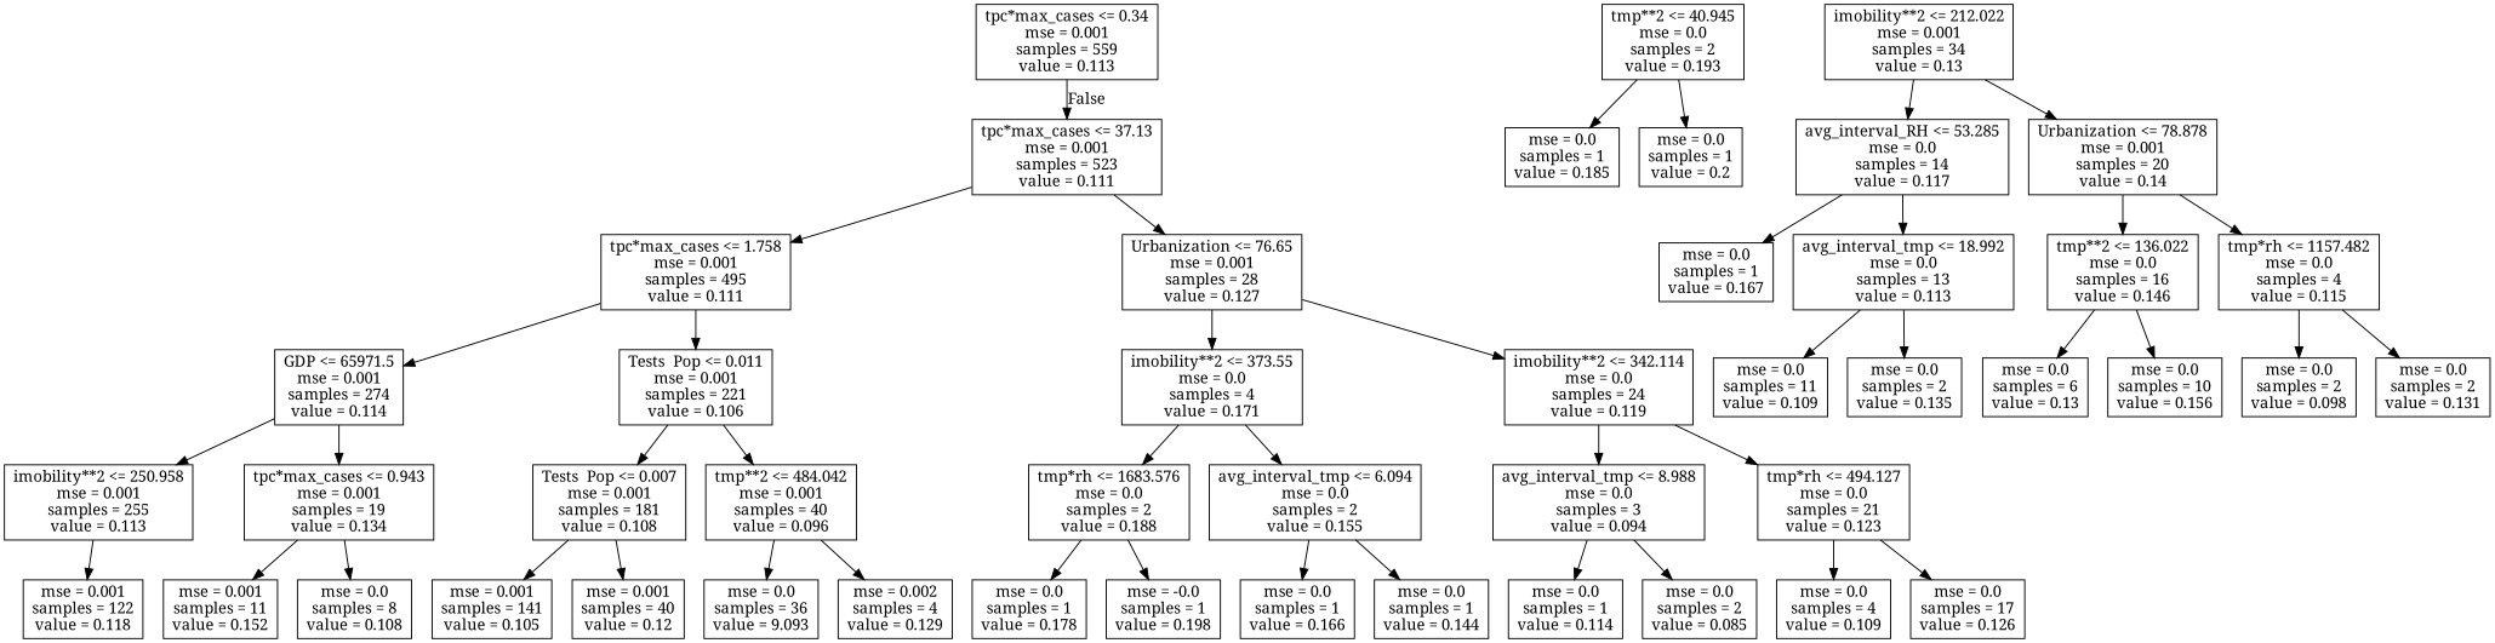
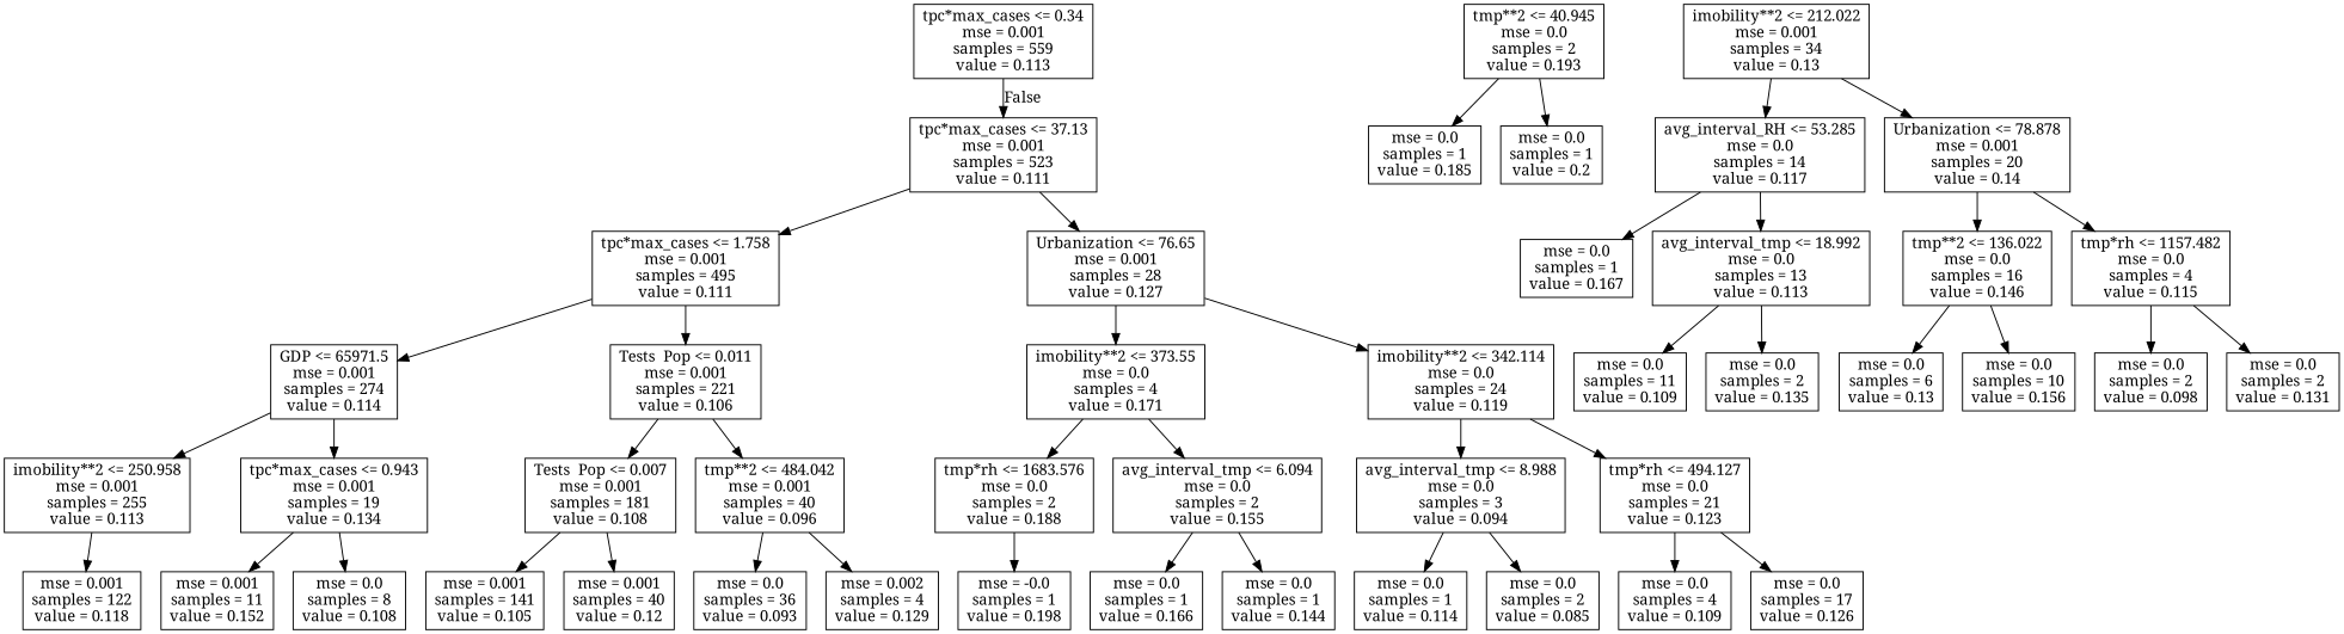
  digraph {
    fontname="Noto Serif"
    node [fontname="Noto Serif" shape=box]
    edge [fontname="Noto Serif"]
    n1 [label="tpc*max_cases <= 0.34\nmse = 0.001\nsamples = 559\nvalue = 0.113"]
    n2 [label="tpc*max_cases <= 37.13\nmse = 0.001\nsamples = 523\nvalue = 0.111"]
    n3 [label="tpc*max_cases <= 1.758\nmse = 0.001\nsamples = 495\nvalue = 0.111"]
    n4 [label="Urbanization <= 76.65\nmse = 0.001\nsamples = 28\nvalue = 0.127"]
    n5 [label="tmp**2 <= 40.945\nmse = 0.0\nsamples = 2\nvalue = 0.193"]
    n6 [label="mse = 0.0\nsamples = 1\nvalue = 0.185"]
    n7 [label="mse = 0.0\nsamples = 1\nvalue = 0.2"]
    n8 [label="imobility**2 <= 212.022\nmse = 0.001\nsamples = 34\nvalue = 0.13"]
    n9 [label="avg_interval_RH <= 53.285\nmse = 0.0\nsamples = 14\nvalue = 0.117"]
    n10 [label="Urbanization <= 78.878\nmse = 0.001\nsamples = 20\nvalue = 0.14"]
    n11 [label="mse = 0.0\nsamples = 1\nvalue = 0.167"]
    n12 [label="avg_interval_tmp <= 18.992\nmse = 0.0\nsamples = 13\nvalue = 0.113"]
    n13 [label="tmp**2 <= 136.022\nmse = 0.0\nsamples = 16\nvalue = 0.146"]
    n14 [label="tmp*rh <= 1157.482\nmse = 0.0\nsamples = 4\nvalue = 0.115"]
    n15 [label="mse = 0.0\nsamples = 11\nvalue = 0.109"]
    n16 [label="mse = 0.0\nsamples = 2\nvalue = 0.135"]
    n17 [label="mse = 0.0\nsamples = 6\nvalue = 0.13"]
    n18 [label="mse = 0.0\nsamples = 10\nvalue = 0.156"]
    n19 [label="mse = 0.0\nsamples = 2\nvalue = 0.098"]
    n20 [label="mse = 0.0\nsamples = 2\nvalue = 0.131"]
    n21 [label="GDP <= 65971.5\nmse = 0.001\nsamples = 274\nvalue = 0.114"]
    n22 [label="Tests \ Pop <= 0.011\nmse = 0.001\nsamples = 221\nvalue = 0.106"]
    n23 [label="imobility**2 <= 373.55\nmse = 0.0\nsamples = 4\nvalue = 0.171"]
    n24 [label="imobility**2 <= 342.114\nmse = 0.0\nsamples = 24\nvalue = 0.119"]
    n25 [label="imobility**2 <= 250.958\nmse = 0.001\nsamples = 255\nvalue = 0.113"]
    n26 [label="tpc*max_cases <= 0.943\nmse = 0.001\nsamples = 19\nvalue = 0.134"]
    n27 [label="Tests \ Pop <= 0.007\nmse = 0.001\nsamples = 181\nvalue = 0.108"]
    n28 [label="tmp**2 <= 484.042\nmse = 0.001\nsamples = 40\nvalue = 0.096"]
    n29 [label="mse = 0.001\nsamples = 122\nvalue = 0.118"]
    n30 [label="mse = 0.001\nsamples = 11\nvalue = 0.152"]
    n31 [label="mse = 0.0\nsamples = 8\nvalue = 0.108"]
    n32 [label="mse = 0.001\nsamples = 141\nvalue = 0.105"]
    n33 [label="mse = 0.001\nsamples = 40\nvalue = 0.12"]
-   n34 [label="mse = 0.0\nsamples = 36\nvalue = 9.093"]
+   n34 [label="mse = 0.0\nsamples = 36\nvalue = 0.093"]
    n35 [label="mse = 0.002\nsamples = 4\nvalue = 0.129"]
    n36 [label="tmp*rh <= 1683.576\nmse = 0.0\nsamples = 2\nvalue = 0.188"]
    n37 [label="avg_interval_tmp <= 6.094\nmse = 0.0\nsamples = 2\nvalue = 0.155"]
    n38 [label="avg_interval_tmp <= 8.988\nmse = 0.0\nsamples = 3\nvalue = 0.094"]
    n39 [label="tmp*rh <= 494.127\nmse = 0.0\nsamples = 21\nvalue = 0.123"]
-   n40 [label="mse = 0.0\nsamples = 1\nvalue = 0.178"]
    n41 [label="mse = -0.0\nsamples = 1\nvalue = 0.198"]
    n42 [label="mse = 0.0\nsamples = 1\nvalue = 0.166"]
    n43 [label="mse = 0.0\nsamples = 1\nvalue = 0.144"]
    n44 [label="mse = 0.0\nsamples = 1\nvalue = 0.114"]
    n45 [label="mse = 0.0\nsamples = 2\nvalue = 0.085"]
    n46 [label="mse = 0.0\nsamples = 4\nvalue = 0.109"]
    n47 [label="mse = 0.0\nsamples = 17\nvalue = 0.126"]
    n1 -> n2 [headlabel=False labelangle=-45 labeldistance=2.5]
    n2 -> n3
    n2 -> n4
    n3 -> n21
    n3 -> n22
    n4 -> n23
    n4 -> n24
    n5 -> n6
    n5 -> n7
    n8 -> n9
    n8 -> n10
    n9 -> n11
    n9 -> n12
    n10 -> n13
    n10 -> n14
    n12 -> n15
    n12 -> n16
    n13 -> n17
    n13 -> n18
    n14 -> n19
    n14 -> n20
    n21 -> n25
    n21 -> n26
    n22 -> n27
    n22 -> n28
    n23 -> n36
    n23 -> n37
    n24 -> n38
    n24 -> n39
    n25 -> n29
    n26 -> n30
    n26 -> n31
    n27 -> n32
    n27 -> n33
    n28 -> n34
    n28 -> n35
-   n36 -> n40
    n36 -> n41
    n37 -> n42
    n37 -> n43
    n38 -> n44
    n38 -> n45
    n39 -> n46
    n39 -> n47
  }
